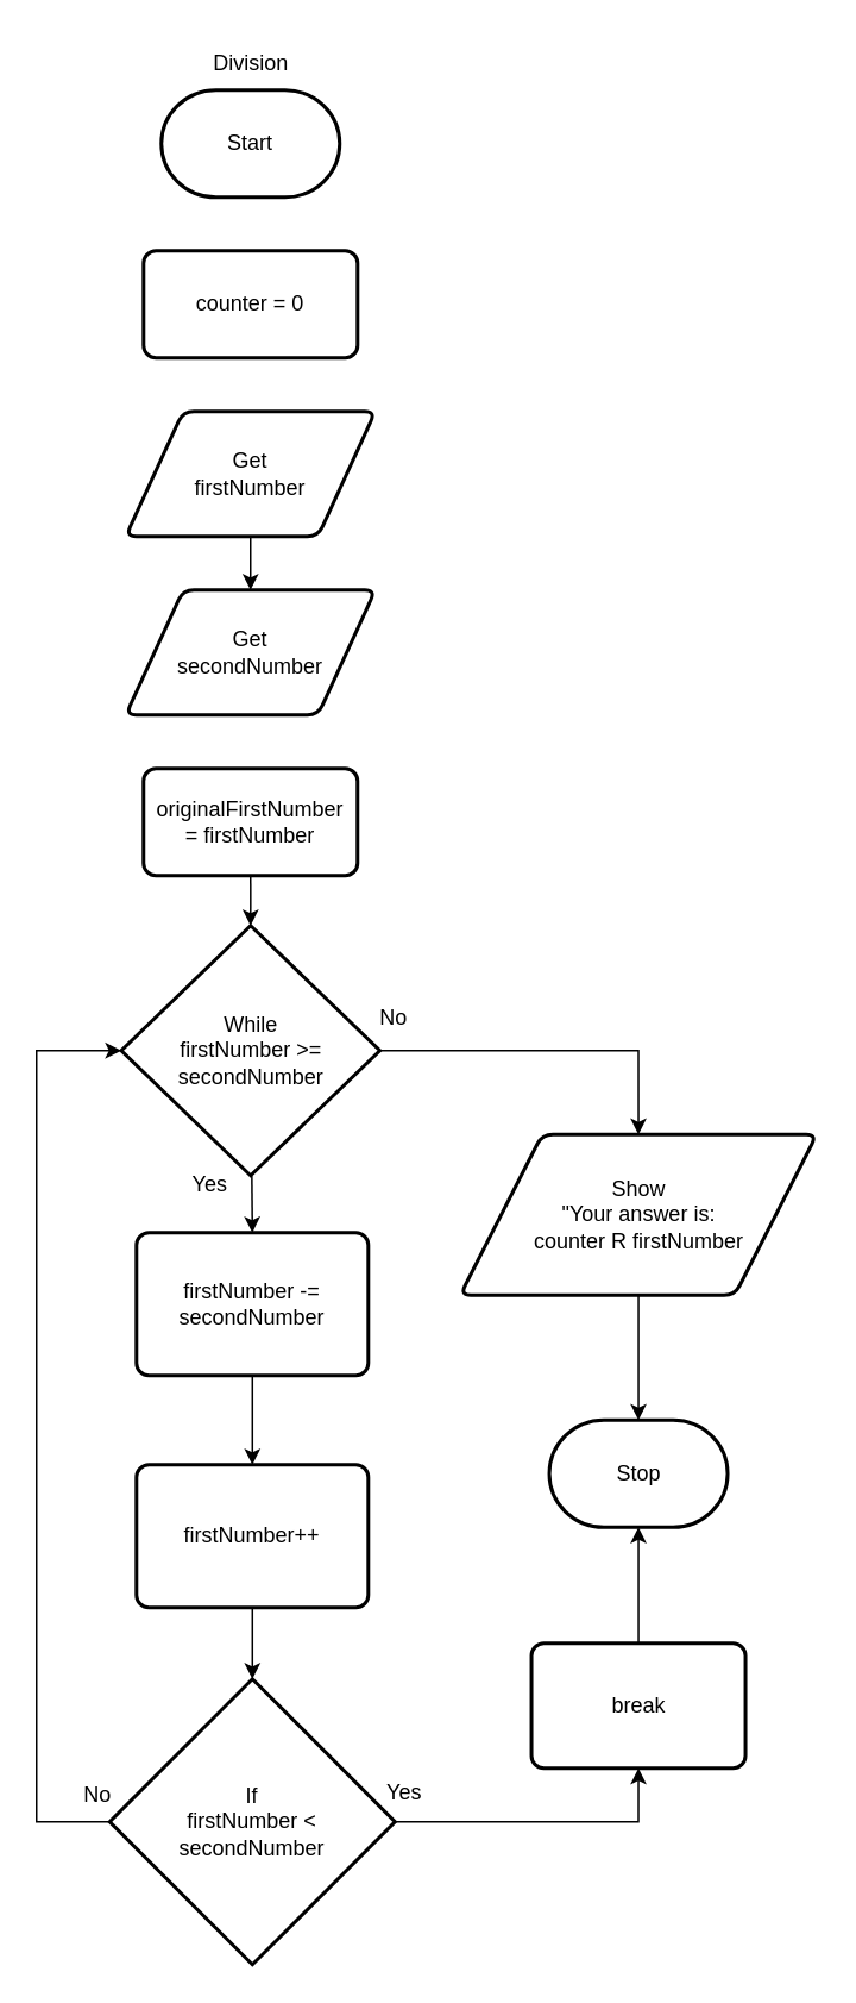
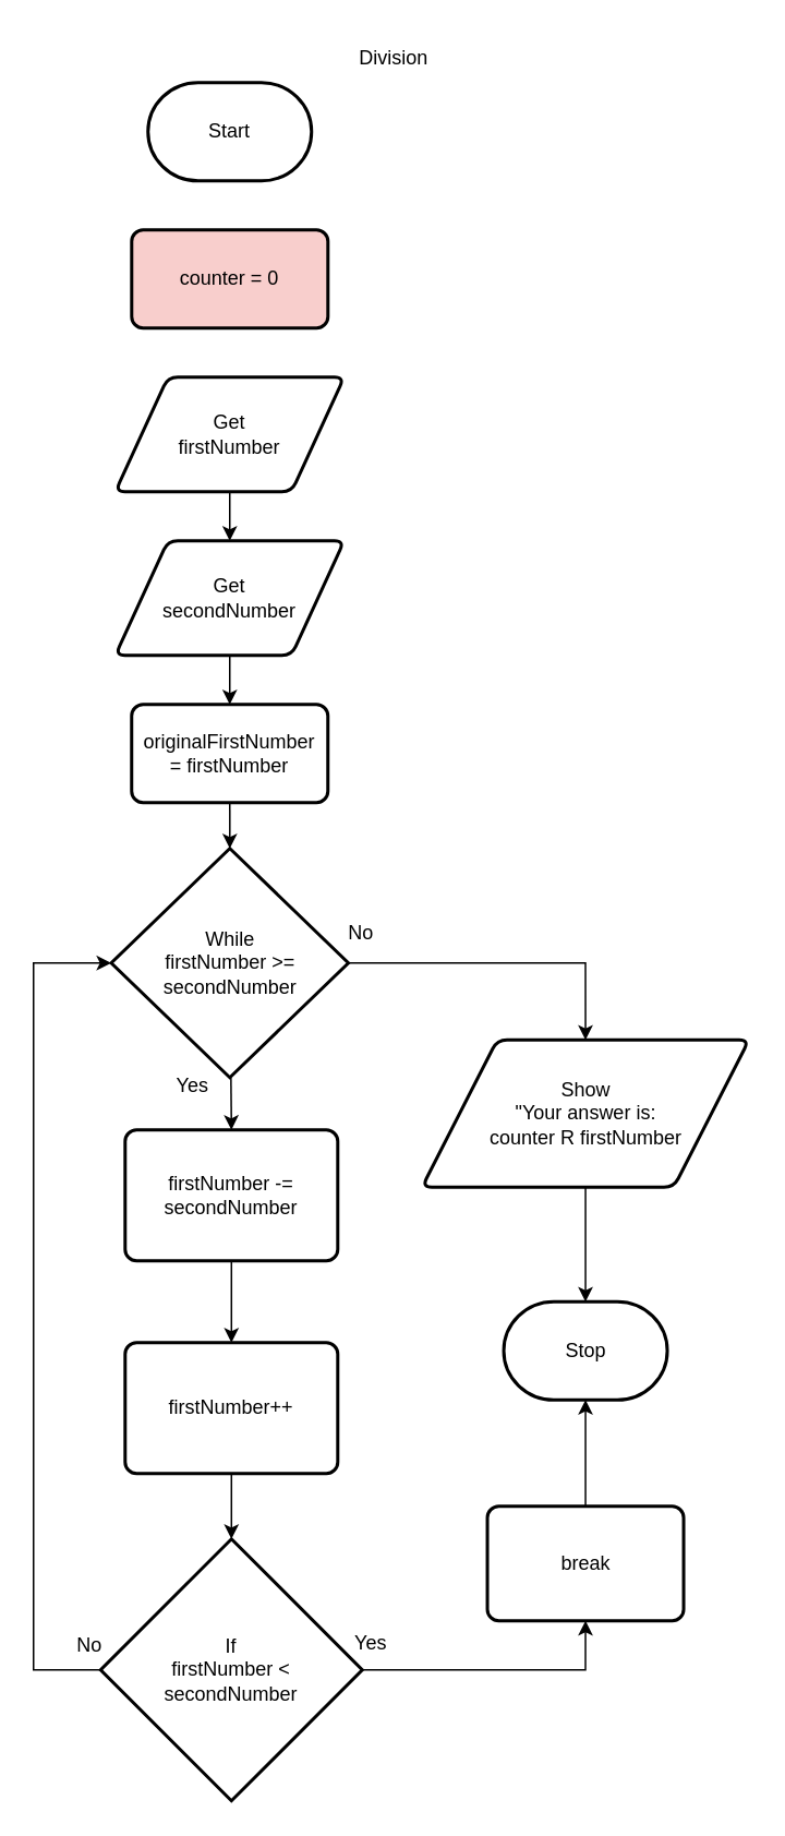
  <mxCell id="0" />
  <mxCell id="1" parent="0" />
  <mxCell id="2" value="Start" style="strokeWidth=2;html=1;shape=mxgraph.flowchart.terminator;whiteSpace=wrap;" parent="1" vertex="1"><mxGeometry x="90" y="50" width="100" height="60" as="geometry" /></mxCell>
- <mxCell id="3" value="Division" style="text;html=1;align=center;verticalAlign=middle;resizable=0;points=[];autosize=1;strokeColor=none;fillColor=none;" parent="1" vertex="1"><mxGeometry x="105" width="70" height="30" as="geometry" y="20" /></mxCell>
- <mxCell id="4" value="counter = 0" style="rounded=1;whiteSpace=wrap;html=1;absoluteArcSize=1;arcSize=14;strokeWidth=2;" parent="1" vertex="1"><mxGeometry x="80.03" y="140" width="120" height="60" as="geometry" /></mxCell>
+ <mxCell id="3" value="Division" style="text;html=1;align=center;verticalAlign=middle;resizable=0;points=[];autosize=1;strokeColor=none;fillColor=none;" parent="1" vertex="1"><mxGeometry x="205" y="20" width="70" height="30" as="geometry" /></mxCell>
+ <mxCell id="4" value="counter = 0" style="rounded=1;whiteSpace=wrap;html=1;absoluteArcSize=1;arcSize=14;strokeWidth=2;fillColor=#f8cecc;" parent="1" vertex="1"><mxGeometry x="80.03" y="140" width="120" height="60" as="geometry" /></mxCell>
  <mxCell id="5" style="edgeStyle=none;html=1;entryX=0.5;entryY=0;entryDx=0;entryDy=0;" parent="1" source="6" target="8" edge="1"><mxGeometry relative="1" as="geometry" /></mxCell>
  <mxCell id="6" value="Get&lt;div&gt;firstNumber&lt;/div&gt;" style="shape=parallelogram;html=1;strokeWidth=2;perimeter=parallelogramPerimeter;whiteSpace=wrap;rounded=1;arcSize=12;size=0.23;" parent="1" vertex="1"><mxGeometry x="70" y="230" width="140" height="70" as="geometry" /></mxCell>
+ <mxCell id="7" style="edgeStyle=none;html=1;entryX=0.5;entryY=0;entryDx=0;entryDy=0;" edge="1" parent="1" source="8" target="28"><mxGeometry relative="1" as="geometry" /></mxCell>
  <mxCell id="8" value="Get&lt;div&gt;secondNumber&lt;/div&gt;" style="shape=parallelogram;html=1;strokeWidth=2;perimeter=parallelogramPerimeter;whiteSpace=wrap;rounded=1;arcSize=12;size=0.23;" parent="1" vertex="1"><mxGeometry x="70" y="330" width="140" height="70" as="geometry" /></mxCell>
  <mxCell id="9" style="edgeStyle=none;html=1;entryX=0.5;entryY=0;entryDx=0;entryDy=0;" parent="1" source="11" target="18" edge="1"><mxGeometry relative="1" as="geometry"><mxPoint x="140.03" y="705" as="targetPoint" /></mxGeometry></mxCell>
  <mxCell id="10" style="edgeStyle=orthogonalEdgeStyle;html=1;entryX=0.5;entryY=0;entryDx=0;entryDy=0;rounded=0;curved=0;" parent="1" source="11" target="12" edge="1"><mxGeometry relative="1" as="geometry" /></mxCell>
  <mxCell id="11" value="While&lt;div&gt;firstNumber &amp;gt;=&lt;/div&gt;&lt;div&gt;secondNumber&lt;/div&gt;" style="strokeWidth=2;html=1;shape=mxgraph.flowchart.decision;whiteSpace=wrap;" parent="1" vertex="1"><mxGeometry x="67.53" y="518" width="145" height="140" as="geometry" /></mxCell>
  <mxCell id="12" value="Show&lt;div&gt;&quot;Your answer is:&lt;/div&gt;&lt;div&gt;counter R firstNumber&lt;/div&gt;" style="shape=parallelogram;html=1;strokeWidth=2;perimeter=parallelogramPerimeter;whiteSpace=wrap;rounded=1;arcSize=12;size=0.23;" parent="1" vertex="1"><mxGeometry x="257.53" y="635" width="200" height="90" as="geometry" /></mxCell>
  <mxCell id="13" value="Stop" style="strokeWidth=2;html=1;shape=mxgraph.flowchart.terminator;whiteSpace=wrap;" parent="1" vertex="1"><mxGeometry x="307.53" y="795" width="100" height="60" as="geometry" /></mxCell>
  <mxCell id="14" style="edgeStyle=none;html=1;entryX=0.5;entryY=0;entryDx=0;entryDy=0;entryPerimeter=0;" parent="1" source="12" target="13" edge="1"><mxGeometry relative="1" as="geometry" /></mxCell>
  <mxCell id="15" value="Yes" style="text;html=1;align=center;verticalAlign=middle;resizable=0;points=[];autosize=1;strokeColor=none;fillColor=none;" parent="1" vertex="1"><mxGeometry x="97.03" y="648" width="40" height="30" as="geometry" /></mxCell>
  <mxCell id="16" value="No" style="text;html=1;align=center;verticalAlign=middle;resizable=0;points=[];autosize=1;strokeColor=none;fillColor=none;" parent="1" vertex="1"><mxGeometry x="200.03" y="555" width="40" height="30" as="geometry" /></mxCell>
  <mxCell id="17" style="edgeStyle=none;html=1;entryX=0.5;entryY=0;entryDx=0;entryDy=0;" parent="1" source="18" target="19" edge="1"><mxGeometry relative="1" as="geometry" /></mxCell>
  <mxCell id="18" value="firstNumber -= secondNumber" style="rounded=1;whiteSpace=wrap;html=1;absoluteArcSize=1;arcSize=14;strokeWidth=2;" parent="1" vertex="1"><mxGeometry x="76.03" y="690" width="130" height="80" as="geometry" /></mxCell>
  <mxCell id="19" value="firstNumber++" style="rounded=1;whiteSpace=wrap;html=1;absoluteArcSize=1;arcSize=14;strokeWidth=2;" parent="1" vertex="1"><mxGeometry x="76.03" y="820" width="130" height="80" as="geometry" /></mxCell>
  <mxCell id="20" style="edgeStyle=orthogonalEdgeStyle;html=1;entryX=0.5;entryY=1;entryDx=0;entryDy=0;rounded=0;curved=0;" parent="1" source="21" target="22" edge="1"><mxGeometry relative="1" as="geometry" /></mxCell>
  <mxCell id="21" value="If&lt;div&gt;firstNumber &amp;lt;&lt;/div&gt;&lt;div&gt;secondNumber&lt;/div&gt;" style="strokeWidth=2;html=1;shape=mxgraph.flowchart.decision;whiteSpace=wrap;" parent="1" vertex="1"><mxGeometry x="61.03" y="940" width="160" height="160" as="geometry" /></mxCell>
  <mxCell id="22" value="break" style="rounded=1;whiteSpace=wrap;html=1;absoluteArcSize=1;arcSize=14;strokeWidth=2;" parent="1" vertex="1"><mxGeometry x="297.53" y="920" width="120" height="70" as="geometry" /></mxCell>
  <mxCell id="23" style="edgeStyle=none;html=1;entryX=0.5;entryY=0;entryDx=0;entryDy=0;entryPerimeter=0;" parent="1" source="19" target="21" edge="1"><mxGeometry relative="1" as="geometry" /></mxCell>
  <mxCell id="24" style="edgeStyle=orthogonalEdgeStyle;html=1;entryX=0;entryY=0.5;entryDx=0;entryDy=0;entryPerimeter=0;rounded=0;curved=0;exitX=0.708;exitY=1;exitDx=0;exitDy=0;exitPerimeter=0;" parent="1" source="27" target="11" edge="1"><mxGeometry relative="1" as="geometry"><Array as="points"><mxPoint x="20" y="1020" /><mxPoint x="20" y="588" /></Array></mxGeometry></mxCell>
  <mxCell id="25" style="edgeStyle=none;html=1;entryX=0.5;entryY=1;entryDx=0;entryDy=0;entryPerimeter=0;" parent="1" source="22" target="13" edge="1"><mxGeometry relative="1" as="geometry" /></mxCell>
  <mxCell id="26" value="Yes" style="text;html=1;align=center;verticalAlign=middle;resizable=0;points=[];autosize=1;strokeColor=none;fillColor=none;" parent="1" vertex="1"><mxGeometry x="206.03" y="989" width="40" height="30" as="geometry" /></mxCell>
  <mxCell id="27" value="No" style="text;html=1;align=center;verticalAlign=middle;resizable=0;points=[];autosize=1;strokeColor=none;fillColor=none;" parent="1" vertex="1"><mxGeometry x="34.03" y="990" width="40" height="30" as="geometry" /></mxCell>
  <mxCell id="28" value="originalFirstNumber&lt;div&gt;= firstNumber&lt;/div&gt;" style="rounded=1;whiteSpace=wrap;html=1;absoluteArcSize=1;arcSize=14;strokeWidth=2;" vertex="1" parent="1"><mxGeometry x="80" y="430" width="120" height="60" as="geometry" /></mxCell>
  <mxCell id="29" style="edgeStyle=none;html=1;entryX=0.5;entryY=0;entryDx=0;entryDy=0;entryPerimeter=0;" edge="1" parent="1" source="28" target="11"><mxGeometry relative="1" as="geometry" /></mxCell>
